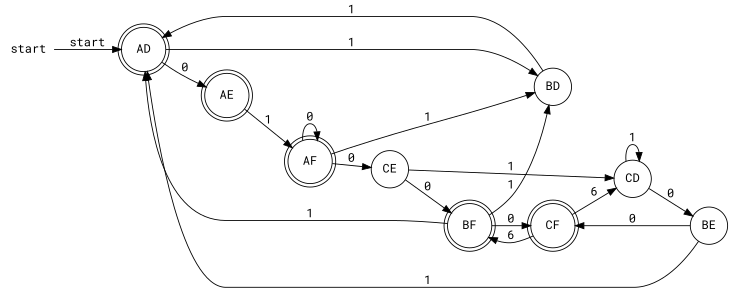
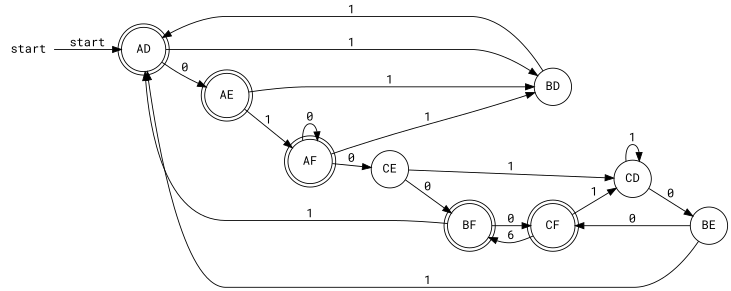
  digraph {
    fontname="Roboto Mono"
    order=out
    rankdir=LR
    node [fontname="Roboto Mono" shape=doublecircle group=g2]
    edge [fontname="Roboto Mono"]
    start [shape=plaintext width=0 group=""]
    AD [group=g1]
    BD [group=g1 shape=circle]
    AE [group=g1]
    AF [group=g1]
    CE [shape=circle]
    BF
    CD [shape=circle]
    CF
    BE [shape=circle]
    start -> AD [label=start]
    AD -> BD [label=1]
    AD -> AE [label=0]
    BD -> AD [label=1]
-   BF -> BD [label=1]
+   AE -> BD [label=1]
    AE -> AF [label=1]
    AF -> BD [label=1]
    AF -> AF [label=0]
    AF -> CE [label=0]
    CE -> BF [label=0]
    CE -> CD [label=1]
    BF -> AD [label=1]
    BF -> CF [label=0]
    CD -> CD [label=1]
    CD -> BE [label=0]
    CF -> BF [label=6]
-   CF -> CD [label=6]
+   CF -> CD [label=1]
    BE -> AD [label=1]
    BE -> CF [label=0]
  }
